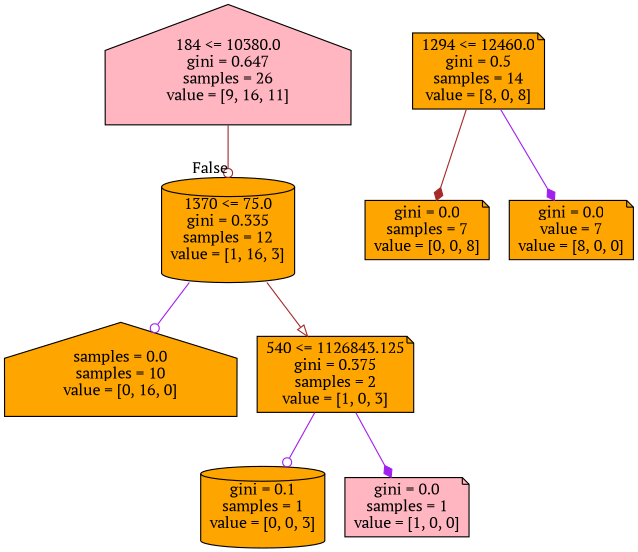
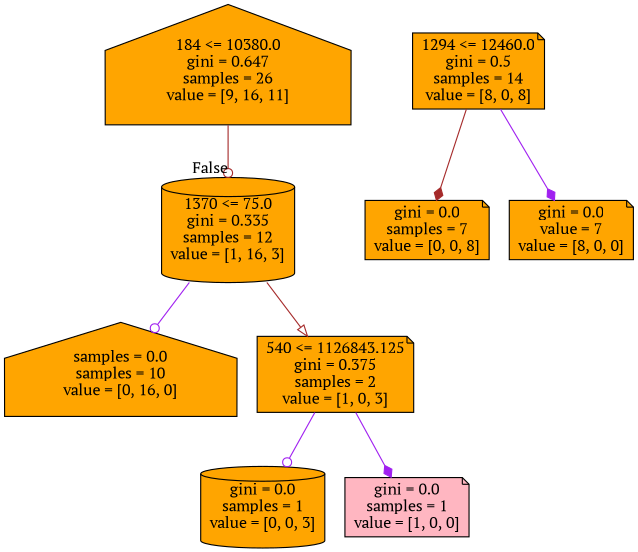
  digraph {
    fontname="PT Serif"
    node [color=black fillcolor=orange fontname="PT Serif" shape=note style=filled]
    edge [arrowhead=odot color=purple fontname="PT Serif"]
-   n1 [fillcolor=lightpink label="184 <= 10380.0\ngini = 0.647\nsamples = 26\nvalue = [9, 16, 11]" shape=house]
+   n1 [label="184 <= 10380.0\ngini = 0.647\nsamples = 26\nvalue = [9, 16, 11]" shape=house]
    n2 [label="1370 <= 75.0\ngini = 0.335\nsamples = 12\nvalue = [1, 16, 3]" shape=cylinder]
    n3 [label="1294 <= 12460.0\ngini = 0.5\nsamples = 14\nvalue = [8, 0, 8]"]
    n4 [label="gini = 0.0\nsamples = 7\nvalue = [0, 0, 8]"]
    n5 [label="gini = 0.0\nvalue = 7\nvalue = [8, 0, 0]"]
    n6 [label="samples = 0.0\nsamples = 10\nvalue = [0, 16, 0]" shape=house]
    n7 [label="540 <= 1126843.125\ngini = 0.375\nsamples = 2\nvalue = [1, 0, 3]"]
-   n8 [label="gini = 0.1\nsamples = 1\nvalue = [0, 0, 3]" shape=cylinder]
+   n8 [label="gini = 0.0\nsamples = 1\nvalue = [0, 0, 3]" shape=cylinder]
    n9 [fillcolor=lightpink label="gini = 0.0\nsamples = 1\nvalue = [1, 0, 0]"]
    n1 -> n2 [color=brown headlabel=False labelangle=-45 labeldistance=2.5]
    n2 -> n6
    n2 -> n7 [arrowhead=onormal color=brown]
    n3 -> n4 [arrowhead=diamond color=brown]
    n3 -> n5 [arrowhead=diamond]
    n7 -> n8
    n7 -> n9 [arrowhead=diamond]
  }
